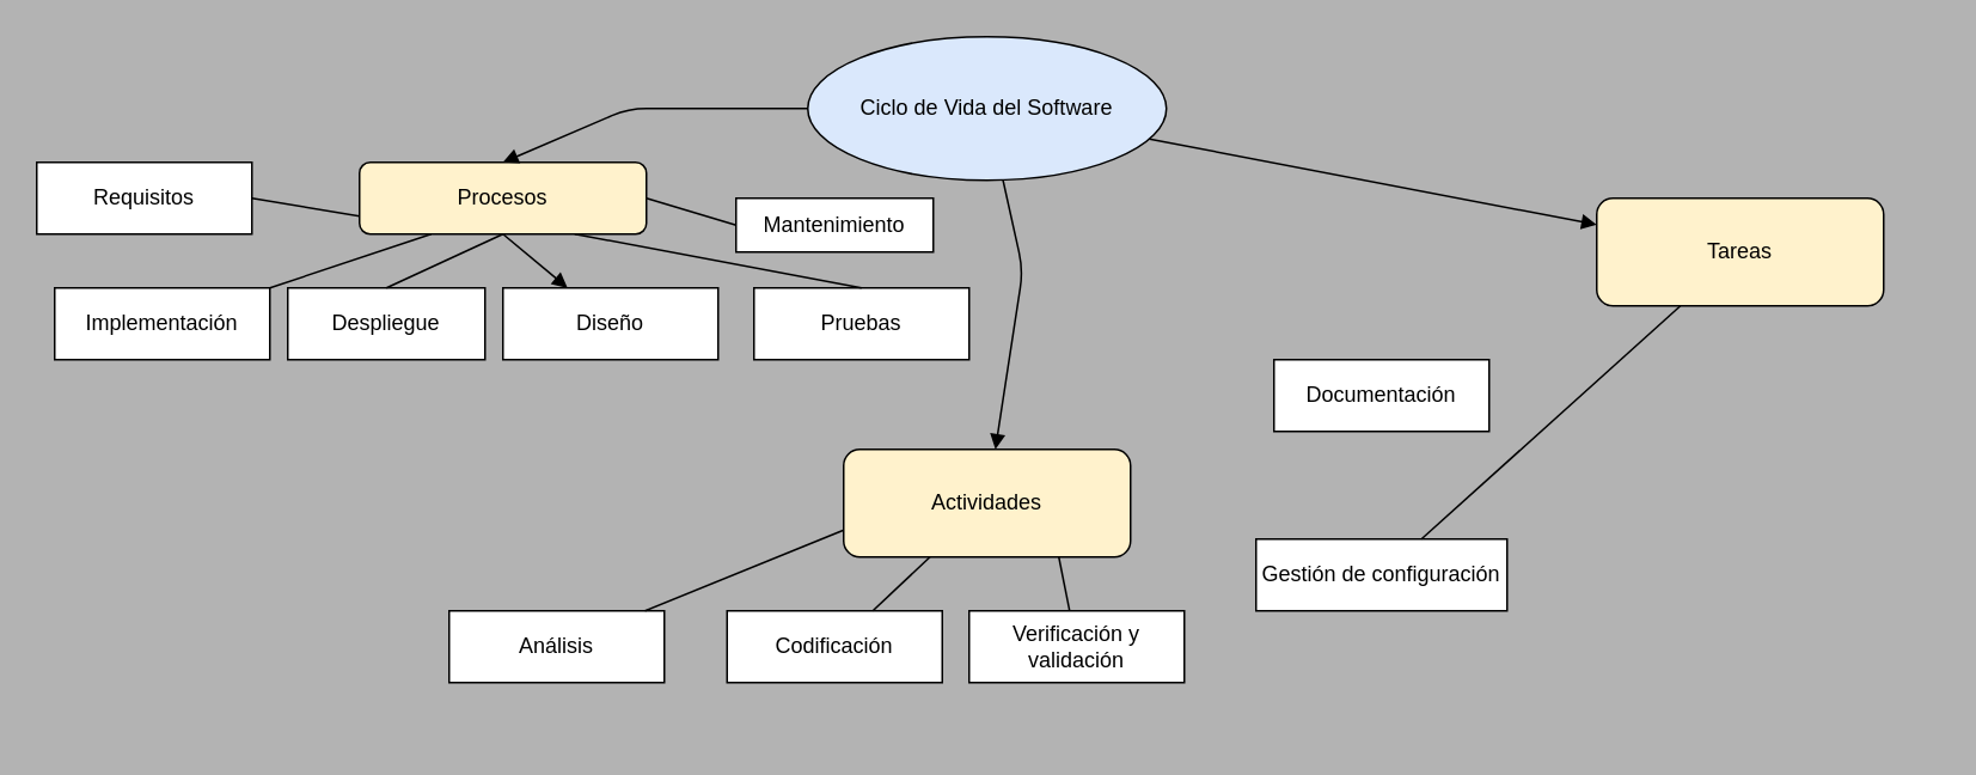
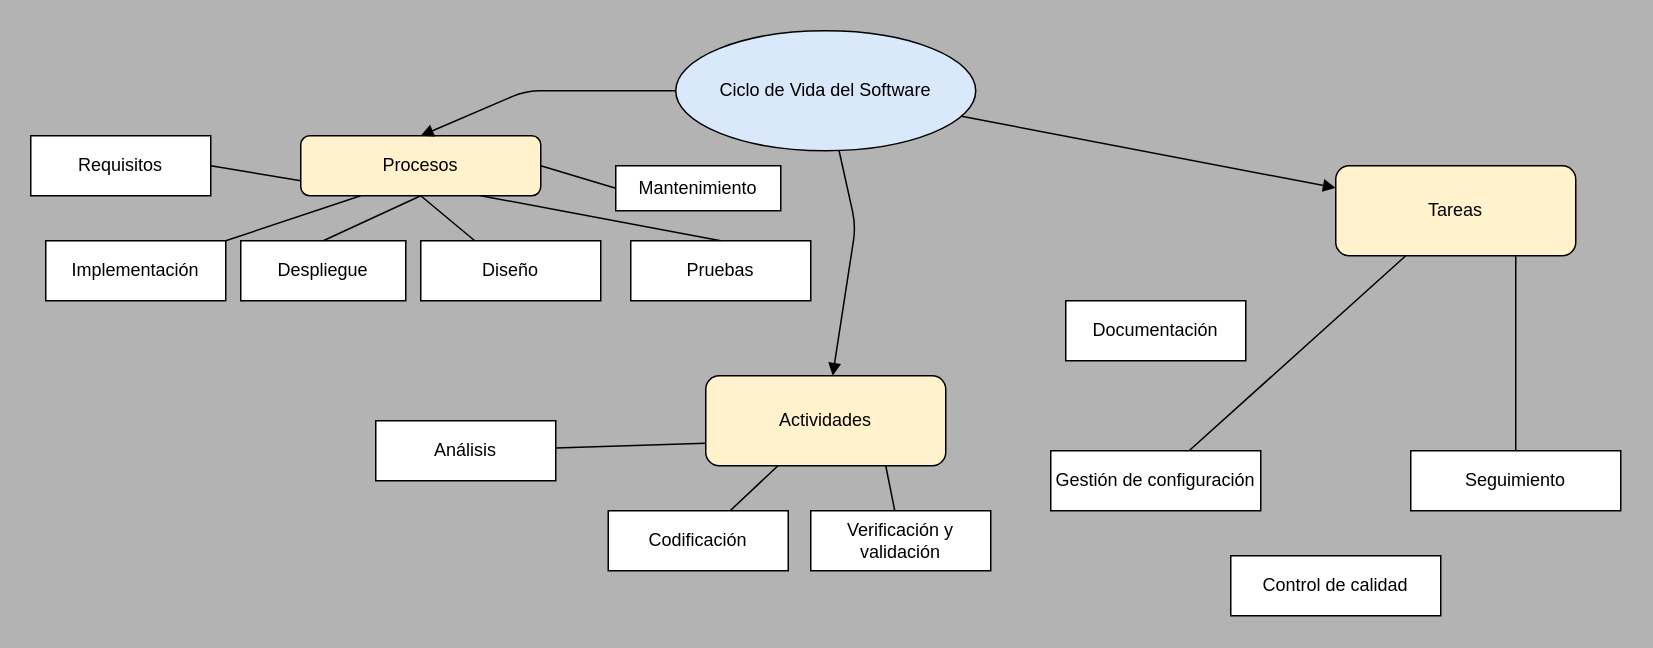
  <mxCell id="0" />
  <mxCell id="1" parent="0" />
  <mxCell id="2" value="Ciclo de Vida del Software" style="ellipse;whiteSpace=wrap;html=1;fillColor=#DAE8FC;" parent="1" vertex="1"><mxGeometry x="450" y="20" width="200" height="80" as="geometry" /></mxCell>
  <mxCell id="3" value="Procesos" style="rounded=1;whiteSpace=wrap;html=1;fillColor=#FFF2CC;" parent="1" vertex="1"><mxGeometry x="200" y="90" width="160" height="40" as="geometry" /></mxCell>
  <mxCell id="4" value="Actividades" style="rounded=1;whiteSpace=wrap;html=1;fillColor=#FFF2CC;" parent="1" vertex="1"><mxGeometry x="470" y="250" width="160" height="60" as="geometry" /></mxCell>
  <mxCell id="5" value="Tareas" style="rounded=1;whiteSpace=wrap;html=1;fillColor=#FFF2CC;" parent="1" vertex="1"><mxGeometry x="890" y="110" width="160" height="60" as="geometry" /></mxCell>
  <mxCell id="6" style="endArrow=block;entryX=0.5;entryY=0;entryDx=0;entryDy=0;" parent="1" source="2" target="3" edge="1"><mxGeometry relative="1" as="geometry"><Array as="points"><mxPoint x="350" y="60" /></Array></mxGeometry></mxCell>
  <mxCell id="7" style="endArrow=block;" parent="1" source="2" target="4" edge="1"><mxGeometry relative="1" as="geometry"><Array as="points"><mxPoint x="570" y="150" /></Array></mxGeometry></mxCell>
  <mxCell id="8" style="endArrow=block;" parent="1" source="2" target="5" edge="1"><mxGeometry relative="1" as="geometry" /></mxCell>
  <mxCell id="9" value="Requisitos" style="whiteSpace=wrap;html=1;" parent="1" vertex="1"><mxGeometry x="20" y="90" width="120" height="40" as="geometry" /></mxCell>
  <mxCell id="10" value="Diseño" style="whiteSpace=wrap;html=1;" parent="1" vertex="1"><mxGeometry x="280" y="160" width="120" height="40" as="geometry" /></mxCell>
  <mxCell id="11" value="Implementación" style="whiteSpace=wrap;html=1;" parent="1" vertex="1"><mxGeometry x="30" y="160" width="120" height="40" as="geometry" /></mxCell>
  <mxCell id="12" style="endArrow=none;exitX=0;exitY=0.75;exitDx=0;exitDy=0;entryX=1;entryY=0.5;entryDx=0;entryDy=0;" parent="1" source="3" target="9" edge="1"><mxGeometry relative="1" as="geometry"><mxPoint x="40" y="200" as="targetPoint" /></mxGeometry></mxCell>
- <mxCell id="13" style="endArrow=block;exitX=0.5;exitY=1;exitDx=0;exitDy=0;" parent="1" source="3" target="10" edge="1"><mxGeometry relative="1" as="geometry" /></mxCell>
+ <mxCell id="13" style="endArrow=none;exitX=0.5;exitY=1;exitDx=0;exitDy=0;" parent="1" source="3" target="10" edge="1"><mxGeometry relative="1" as="geometry" /></mxCell>
  <mxCell id="14" style="endArrow=none;exitX=0.25;exitY=1;exitDx=0;exitDy=0;" parent="1" source="3" target="11" edge="1"><mxGeometry relative="1" as="geometry" /></mxCell>
- <mxCell id="15" value="Análisis" style="whiteSpace=wrap;html=1;" parent="1" vertex="1"><mxGeometry x="250" y="340" width="120" height="40" as="geometry" /></mxCell>
+ <mxCell id="15" value="Análisis" style="whiteSpace=wrap;html=1;" parent="1" vertex="1"><mxGeometry x="250" y="280" width="120" height="40" as="geometry" /></mxCell>
  <mxCell id="16" value="Codificación" style="whiteSpace=wrap;html=1;" parent="1" vertex="1"><mxGeometry x="405" y="340" width="120" height="40" as="geometry" /></mxCell>
  <mxCell id="17" style="endArrow=none;exitX=0;exitY=0.75;exitDx=0;exitDy=0;" parent="1" source="4" target="15" edge="1"><mxGeometry relative="1" as="geometry" /></mxCell>
  <mxCell id="18" style="endArrow=none;" parent="1" source="4" target="16" edge="1"><mxGeometry relative="1" as="geometry" /></mxCell>
  <mxCell id="19" value="Documentación" style="whiteSpace=wrap;html=1;" parent="1" vertex="1"><mxGeometry x="710" y="200" width="120" height="40" as="geometry" /></mxCell>
  <mxCell id="20" value="Gestión de configuración" style="whiteSpace=wrap;html=1;" parent="1" vertex="1"><mxGeometry x="700" y="300" width="140" height="40" as="geometry" /></mxCell>
  <mxCell id="21" style="endArrow=none;" parent="1" source="5" target="20" edge="1"><mxGeometry relative="1" as="geometry" /></mxCell>
  <mxCell id="22" value="Pruebas" style="whiteSpace=wrap;html=1;" vertex="1" parent="1"><mxGeometry x="420" y="160" width="120" height="40" as="geometry" /></mxCell>
  <mxCell id="23" value="" style="endArrow=none;html=1;entryX=0.75;entryY=1;entryDx=0;entryDy=0;exitX=0.5;exitY=0;exitDx=0;exitDy=0;" edge="1" parent="1" source="22" target="3"><mxGeometry width="50" height="50" relative="1" as="geometry"><mxPoint x="480" y="165" as="sourcePoint" /><mxPoint x="530" y="115" as="targetPoint" /></mxGeometry></mxCell>
  <mxCell id="24" value="Despliegue" style="whiteSpace=wrap;html=1;" vertex="1" parent="1"><mxGeometry x="160" y="160" width="110" height="40" as="geometry" /></mxCell>
  <mxCell id="25" value="" style="endArrow=none;html=1;entryX=0.5;entryY=1;entryDx=0;entryDy=0;exitX=0.5;exitY=0;exitDx=0;exitDy=0;" edge="1" parent="1" source="24" target="3"><mxGeometry width="50" height="50" relative="1" as="geometry"><mxPoint x="210" y="170" as="sourcePoint" /><mxPoint x="260" y="120" as="targetPoint" /></mxGeometry></mxCell>
  <mxCell id="26" value="Mantenimiento" style="whiteSpace=wrap;html=1;" vertex="1" parent="1"><mxGeometry x="410" y="110" width="110" height="30" as="geometry" /></mxCell>
  <mxCell id="27" value="" style="endArrow=none;html=1;entryX=0;entryY=0.5;entryDx=0;entryDy=0;exitX=1;exitY=0.5;exitDx=0;exitDy=0;" edge="1" parent="1" source="3" target="26"><mxGeometry width="50" height="50" relative="1" as="geometry"><mxPoint x="390" y="170" as="sourcePoint" /><mxPoint x="440" y="120" as="targetPoint" /></mxGeometry></mxCell>
  <mxCell id="28" value="Verificación y validación" style="whiteSpace=wrap;html=1;" vertex="1" parent="1"><mxGeometry x="540" y="340" width="120" height="40" as="geometry" /></mxCell>
  <mxCell id="29" value="" style="endArrow=none;html=1;entryX=0.75;entryY=1;entryDx=0;entryDy=0;" edge="1" parent="1" source="28" target="4"><mxGeometry width="50" height="50" relative="1" as="geometry"><mxPoint x="630" y="400" as="sourcePoint" /><mxPoint x="680" y="350" as="targetPoint" /></mxGeometry></mxCell>
+ <mxCell id="30" value="Control de calidad" style="whiteSpace=wrap;html=1;" vertex="1" parent="1"><mxGeometry x="820" y="370" width="140" height="40" as="geometry" /></mxCell>
+ <mxCell id="31" value="Seguimiento" style="whiteSpace=wrap;html=1;" vertex="1" parent="1"><mxGeometry x="940" y="300" width="140" height="40" as="geometry" /></mxCell>
+ <mxCell id="32" value="" style="endArrow=none;html=1;entryX=0.75;entryY=1;entryDx=0;entryDy=0;exitX=0.5;exitY=0;exitDx=0;exitDy=0;" edge="1" parent="1" source="31" target="5"><mxGeometry width="50" height="50" relative="1" as="geometry"><mxPoint x="900" y="380" as="sourcePoint" /><mxPoint x="980" y="180" as="targetPoint" /></mxGeometry></mxCell>
